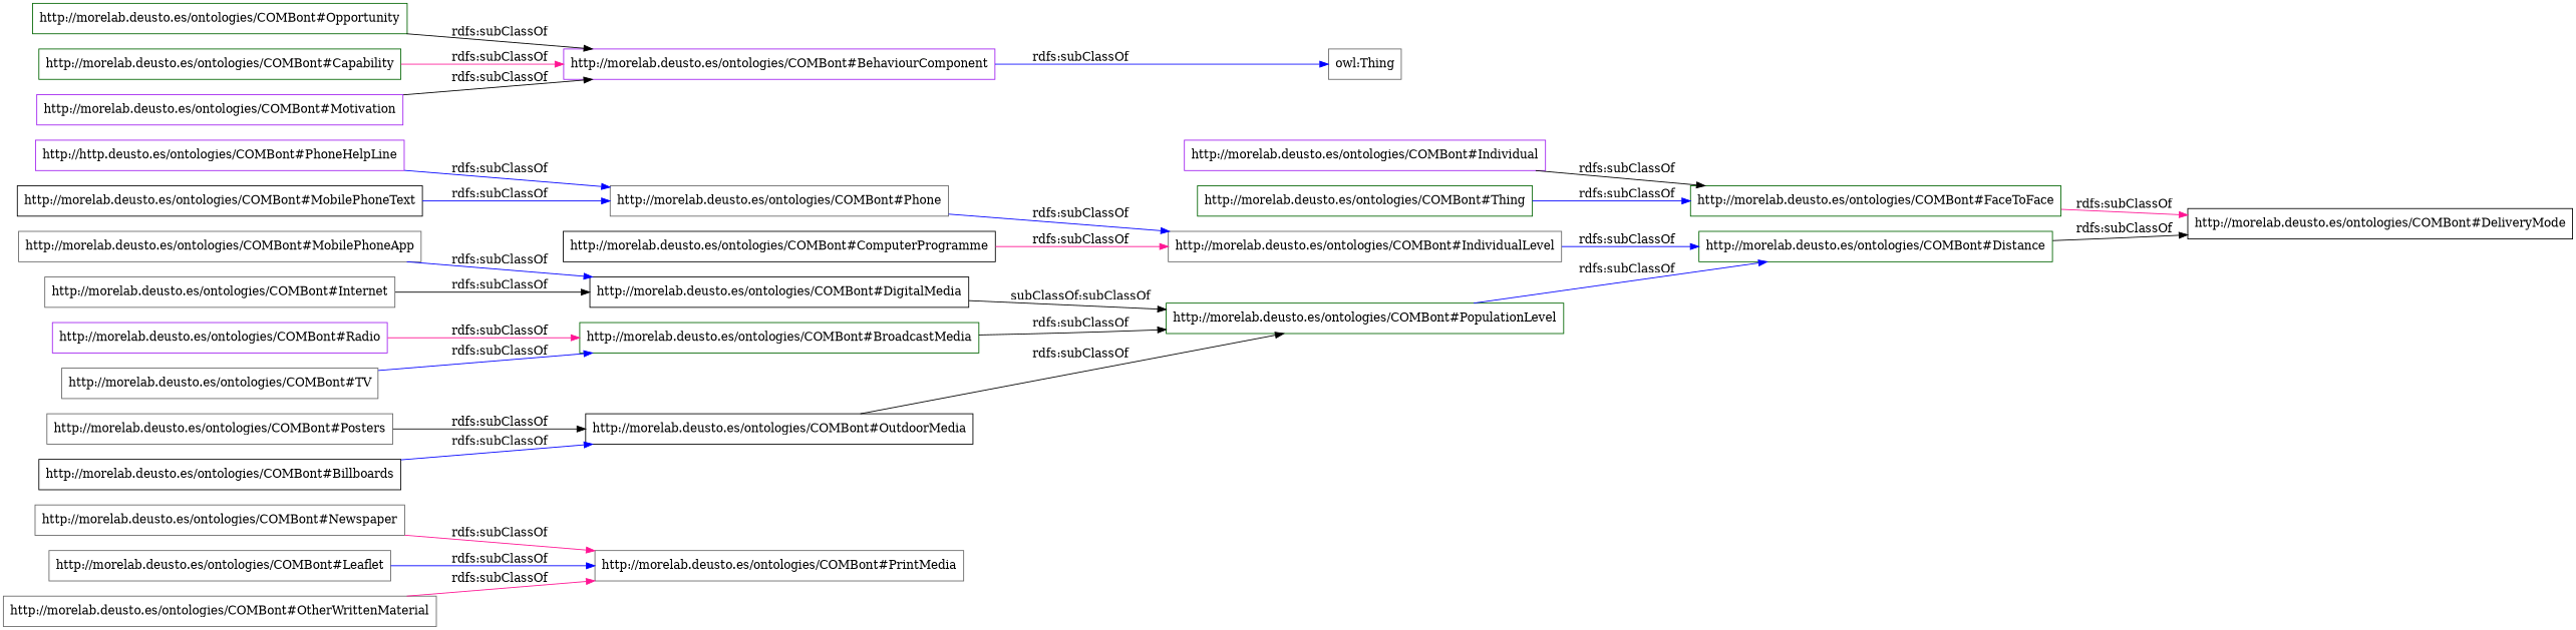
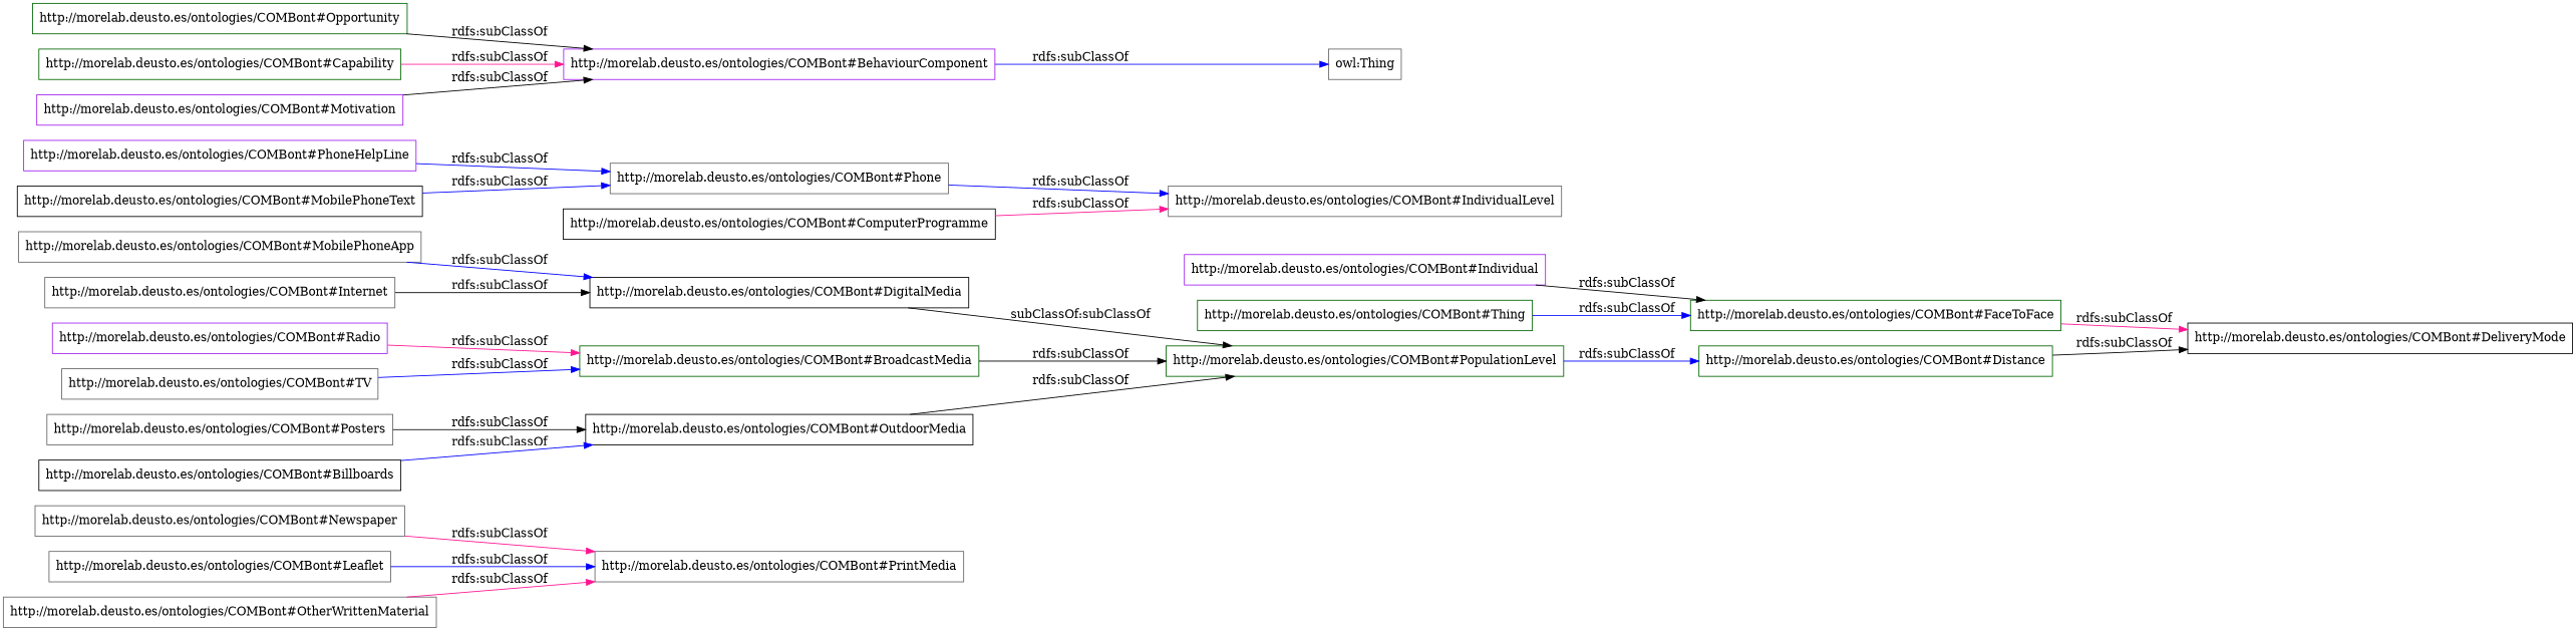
  digraph {
    rankdir=LR
    node [color=gray40 shape=rectangle]
    edge [color=blue]
    "http://morelab.deusto.es/ontologies/COMBont#Newspaper"
    "http://morelab.deusto.es/ontologies/COMBont#PrintMedia"
    "http://morelab.deusto.es/ontologies/COMBont#Distance" [color=darkgreen]
    "http://morelab.deusto.es/ontologies/COMBont#DeliveryMode" [color=black]
-   "http://morelab.deusto.es/ontologies/COMBont#PhoneHelpLine" [color=purple label="http://http.deusto.es/ontologies/COMBont#PhoneHelpLine"]
+   "http://morelab.deusto.es/ontologies/COMBont#PhoneHelpLine" [color=purple]
    "http://morelab.deusto.es/ontologies/COMBont#Phone"
    "http://morelab.deusto.es/ontologies/COMBont#IndividualLevel"
    "http://morelab.deusto.es/ontologies/COMBont#Opportunity" [color=darkgreen]
    "http://morelab.deusto.es/ontologies/COMBont#BehaviourComponent" [color=purple]
    "owl:Thing"
    "http://morelab.deusto.es/ontologies/COMBont#MobilePhoneText" [color=black]
    "http://morelab.deusto.es/ontologies/COMBont#Leaflet"
    "http://morelab.deusto.es/ontologies/COMBont#DigitalMedia" [color=black]
    "http://morelab.deusto.es/ontologies/COMBont#MobilePhoneApp"
    "http://morelab.deusto.es/ontologies/COMBont#PopulationLevel" [color=darkgreen]
    "http://morelab.deusto.es/ontologies/COMBont#Individual" [color=purple]
    "http://morelab.deusto.es/ontologies/COMBont#FaceToFace" [color=darkgreen]
    "http://morelab.deusto.es/ontologies/COMBont#Radio" [color=purple]
    "http://morelab.deusto.es/ontologies/COMBont#BroadcastMedia" [color=darkgreen]
    "http://morelab.deusto.es/ontologies/COMBont#OutdoorMedia" [color=black]
    "http://morelab.deusto.es/ontologies/COMBont#Posters"
    "http://morelab.deusto.es/ontologies/COMBont#OtherWrittenMaterial"
    "http://morelab.deusto.es/ontologies/COMBont#Capability" [color=darkgreen]
    "http://morelab.deusto.es/ontologies/COMBont#ComputerProgramme" [color=black]
    n25 [color=darkgreen label="http://morelab.deusto.es/ontologies/COMBont#Thing"]
    "http://morelab.deusto.es/ontologies/COMBont#TV"
    "http://morelab.deusto.es/ontologies/COMBont#Internet"
    "http://morelab.deusto.es/ontologies/COMBont#Billboards" [color=black]
    "http://morelab.deusto.es/ontologies/COMBont#Motivation" [color=purple]
    "http://morelab.deusto.es/ontologies/COMBont#Newspaper" -> "http://morelab.deusto.es/ontologies/COMBont#PrintMedia" [color=deeppink label="rdfs:subClassOf"]
    "http://morelab.deusto.es/ontologies/COMBont#Distance" -> "http://morelab.deusto.es/ontologies/COMBont#DeliveryMode" [color=black label="rdfs:subClassOf"]
    "http://morelab.deusto.es/ontologies/COMBont#PhoneHelpLine" -> "http://morelab.deusto.es/ontologies/COMBont#Phone" [label="rdfs:subClassOf"]
    "http://morelab.deusto.es/ontologies/COMBont#Phone" -> "http://morelab.deusto.es/ontologies/COMBont#IndividualLevel" [label="rdfs:subClassOf"]
-   "http://morelab.deusto.es/ontologies/COMBont#IndividualLevel" -> "http://morelab.deusto.es/ontologies/COMBont#Distance" [label="rdfs:subClassOf"]
    "http://morelab.deusto.es/ontologies/COMBont#Opportunity" -> "http://morelab.deusto.es/ontologies/COMBont#BehaviourComponent" [color=black label="rdfs:subClassOf"]
    "http://morelab.deusto.es/ontologies/COMBont#BehaviourComponent" -> "owl:Thing" [label="rdfs:subClassOf"]
    "http://morelab.deusto.es/ontologies/COMBont#MobilePhoneText" -> "http://morelab.deusto.es/ontologies/COMBont#Phone" [label="rdfs:subClassOf"]
    "http://morelab.deusto.es/ontologies/COMBont#Leaflet" -> "http://morelab.deusto.es/ontologies/COMBont#PrintMedia" [label="rdfs:subClassOf"]
    "http://morelab.deusto.es/ontologies/COMBont#DigitalMedia" -> "http://morelab.deusto.es/ontologies/COMBont#PopulationLevel" [color=black label="subClassOf:subClassOf"]
    "http://morelab.deusto.es/ontologies/COMBont#MobilePhoneApp" -> "http://morelab.deusto.es/ontologies/COMBont#DigitalMedia" [label="rdfs:subClassOf"]
    "http://morelab.deusto.es/ontologies/COMBont#PopulationLevel" -> "http://morelab.deusto.es/ontologies/COMBont#Distance" [label="rdfs:subClassOf"]
    "http://morelab.deusto.es/ontologies/COMBont#Individual" -> "http://morelab.deusto.es/ontologies/COMBont#FaceToFace" [color=black label="rdfs:subClassOf"]
    "http://morelab.deusto.es/ontologies/COMBont#FaceToFace" -> "http://morelab.deusto.es/ontologies/COMBont#DeliveryMode" [color=deeppink label="rdfs:subClassOf"]
    "http://morelab.deusto.es/ontologies/COMBont#Radio" -> "http://morelab.deusto.es/ontologies/COMBont#BroadcastMedia" [color=deeppink label="rdfs:subClassOf"]
    "http://morelab.deusto.es/ontologies/COMBont#BroadcastMedia" -> "http://morelab.deusto.es/ontologies/COMBont#PopulationLevel" [color=black label="rdfs:subClassOf"]
    "http://morelab.deusto.es/ontologies/COMBont#OutdoorMedia" -> "http://morelab.deusto.es/ontologies/COMBont#PopulationLevel" [color=black label="rdfs:subClassOf"]
    "http://morelab.deusto.es/ontologies/COMBont#Posters" -> "http://morelab.deusto.es/ontologies/COMBont#OutdoorMedia" [color=black label="rdfs:subClassOf"]
    "http://morelab.deusto.es/ontologies/COMBont#OtherWrittenMaterial" -> "http://morelab.deusto.es/ontologies/COMBont#PrintMedia" [color=deeppink label="rdfs:subClassOf"]
    "http://morelab.deusto.es/ontologies/COMBont#Capability" -> "http://morelab.deusto.es/ontologies/COMBont#BehaviourComponent" [color=deeppink label="rdfs:subClassOf"]
    "http://morelab.deusto.es/ontologies/COMBont#ComputerProgramme" -> "http://morelab.deusto.es/ontologies/COMBont#IndividualLevel" [color=deeppink label="rdfs:subClassOf"]
    n25 -> "http://morelab.deusto.es/ontologies/COMBont#FaceToFace" [label="rdfs:subClassOf"]
    "http://morelab.deusto.es/ontologies/COMBont#TV" -> "http://morelab.deusto.es/ontologies/COMBont#BroadcastMedia" [label="rdfs:subClassOf"]
    "http://morelab.deusto.es/ontologies/COMBont#Internet" -> "http://morelab.deusto.es/ontologies/COMBont#DigitalMedia" [color=black label="rdfs:subClassOf"]
    "http://morelab.deusto.es/ontologies/COMBont#Billboards" -> "http://morelab.deusto.es/ontologies/COMBont#OutdoorMedia" [label="rdfs:subClassOf"]
    "http://morelab.deusto.es/ontologies/COMBont#Motivation" -> "http://morelab.deusto.es/ontologies/COMBont#BehaviourComponent" [color=black label="rdfs:subClassOf"]
  }
